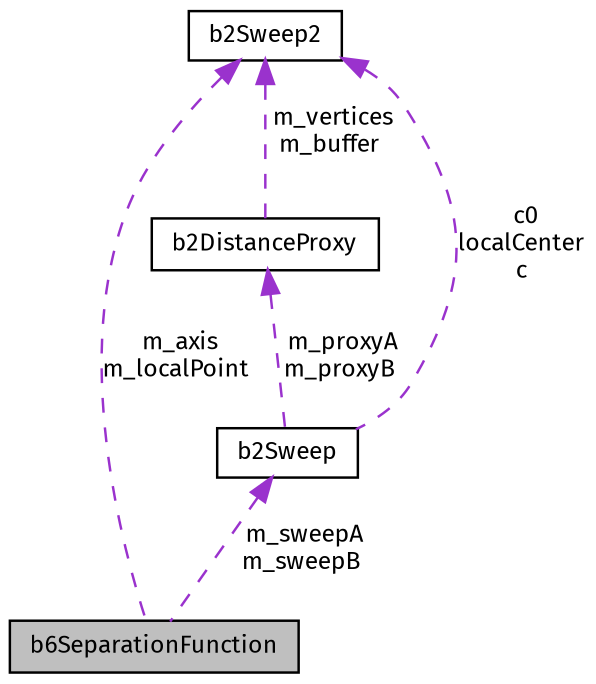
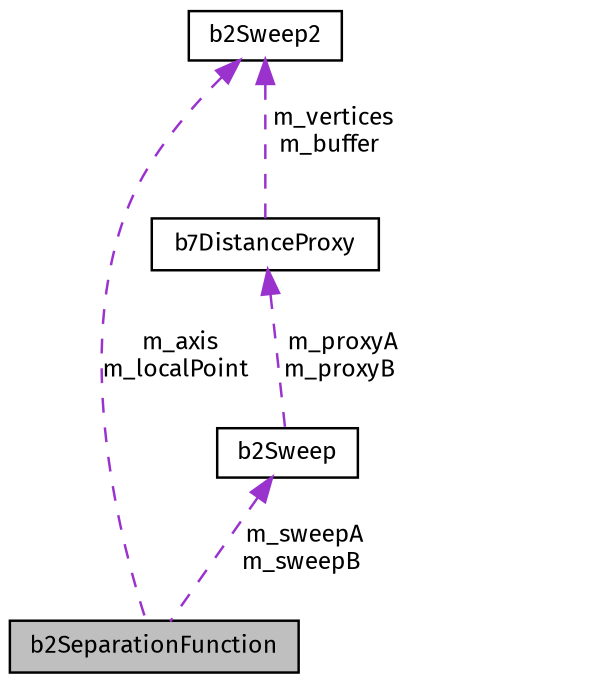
  digraph {
    fontname="Fira Sans"
    node [color=black fillcolor=white fontname="Fira Sans" fontsize=10 shape=record style=filled]
    edge [color=darkorchid3 dir=back fontname="Fira Sans" fontsize=10 labelfontname=Helvetica labelfontsize=10 style=dashed]
-   n1 [fillcolor=grey75 fontcolor=black height=0.2 label=b6SeparationFunction width=0.4]
-   n2 [height=0.2 label=b2DistanceProxy width=0.4]
+   n1 [fillcolor=grey75 fontcolor=black height=0.2 label=b2SeparationFunction width=0.4]
+   n2 [height=0.2 label=b7DistanceProxy width=0.4]
    n3 [height=0.2 label=b2Sweep width=0.4]
    n4 [height=0.2 label=b2Sweep2 width=0.4]
    n2 -> n3 [label=" m_proxyA\nm_proxyB"]
    n3 -> n1 [label=" m_sweepA\nm_sweepB"]
    n4 -> n1 [label=" m_axis\nm_localPoint"]
    n4 -> n2 [label=" m_vertices\nm_buffer"]
-   n4 -> n3 [label=" c0\nlocalCenter\nc"]
  }
